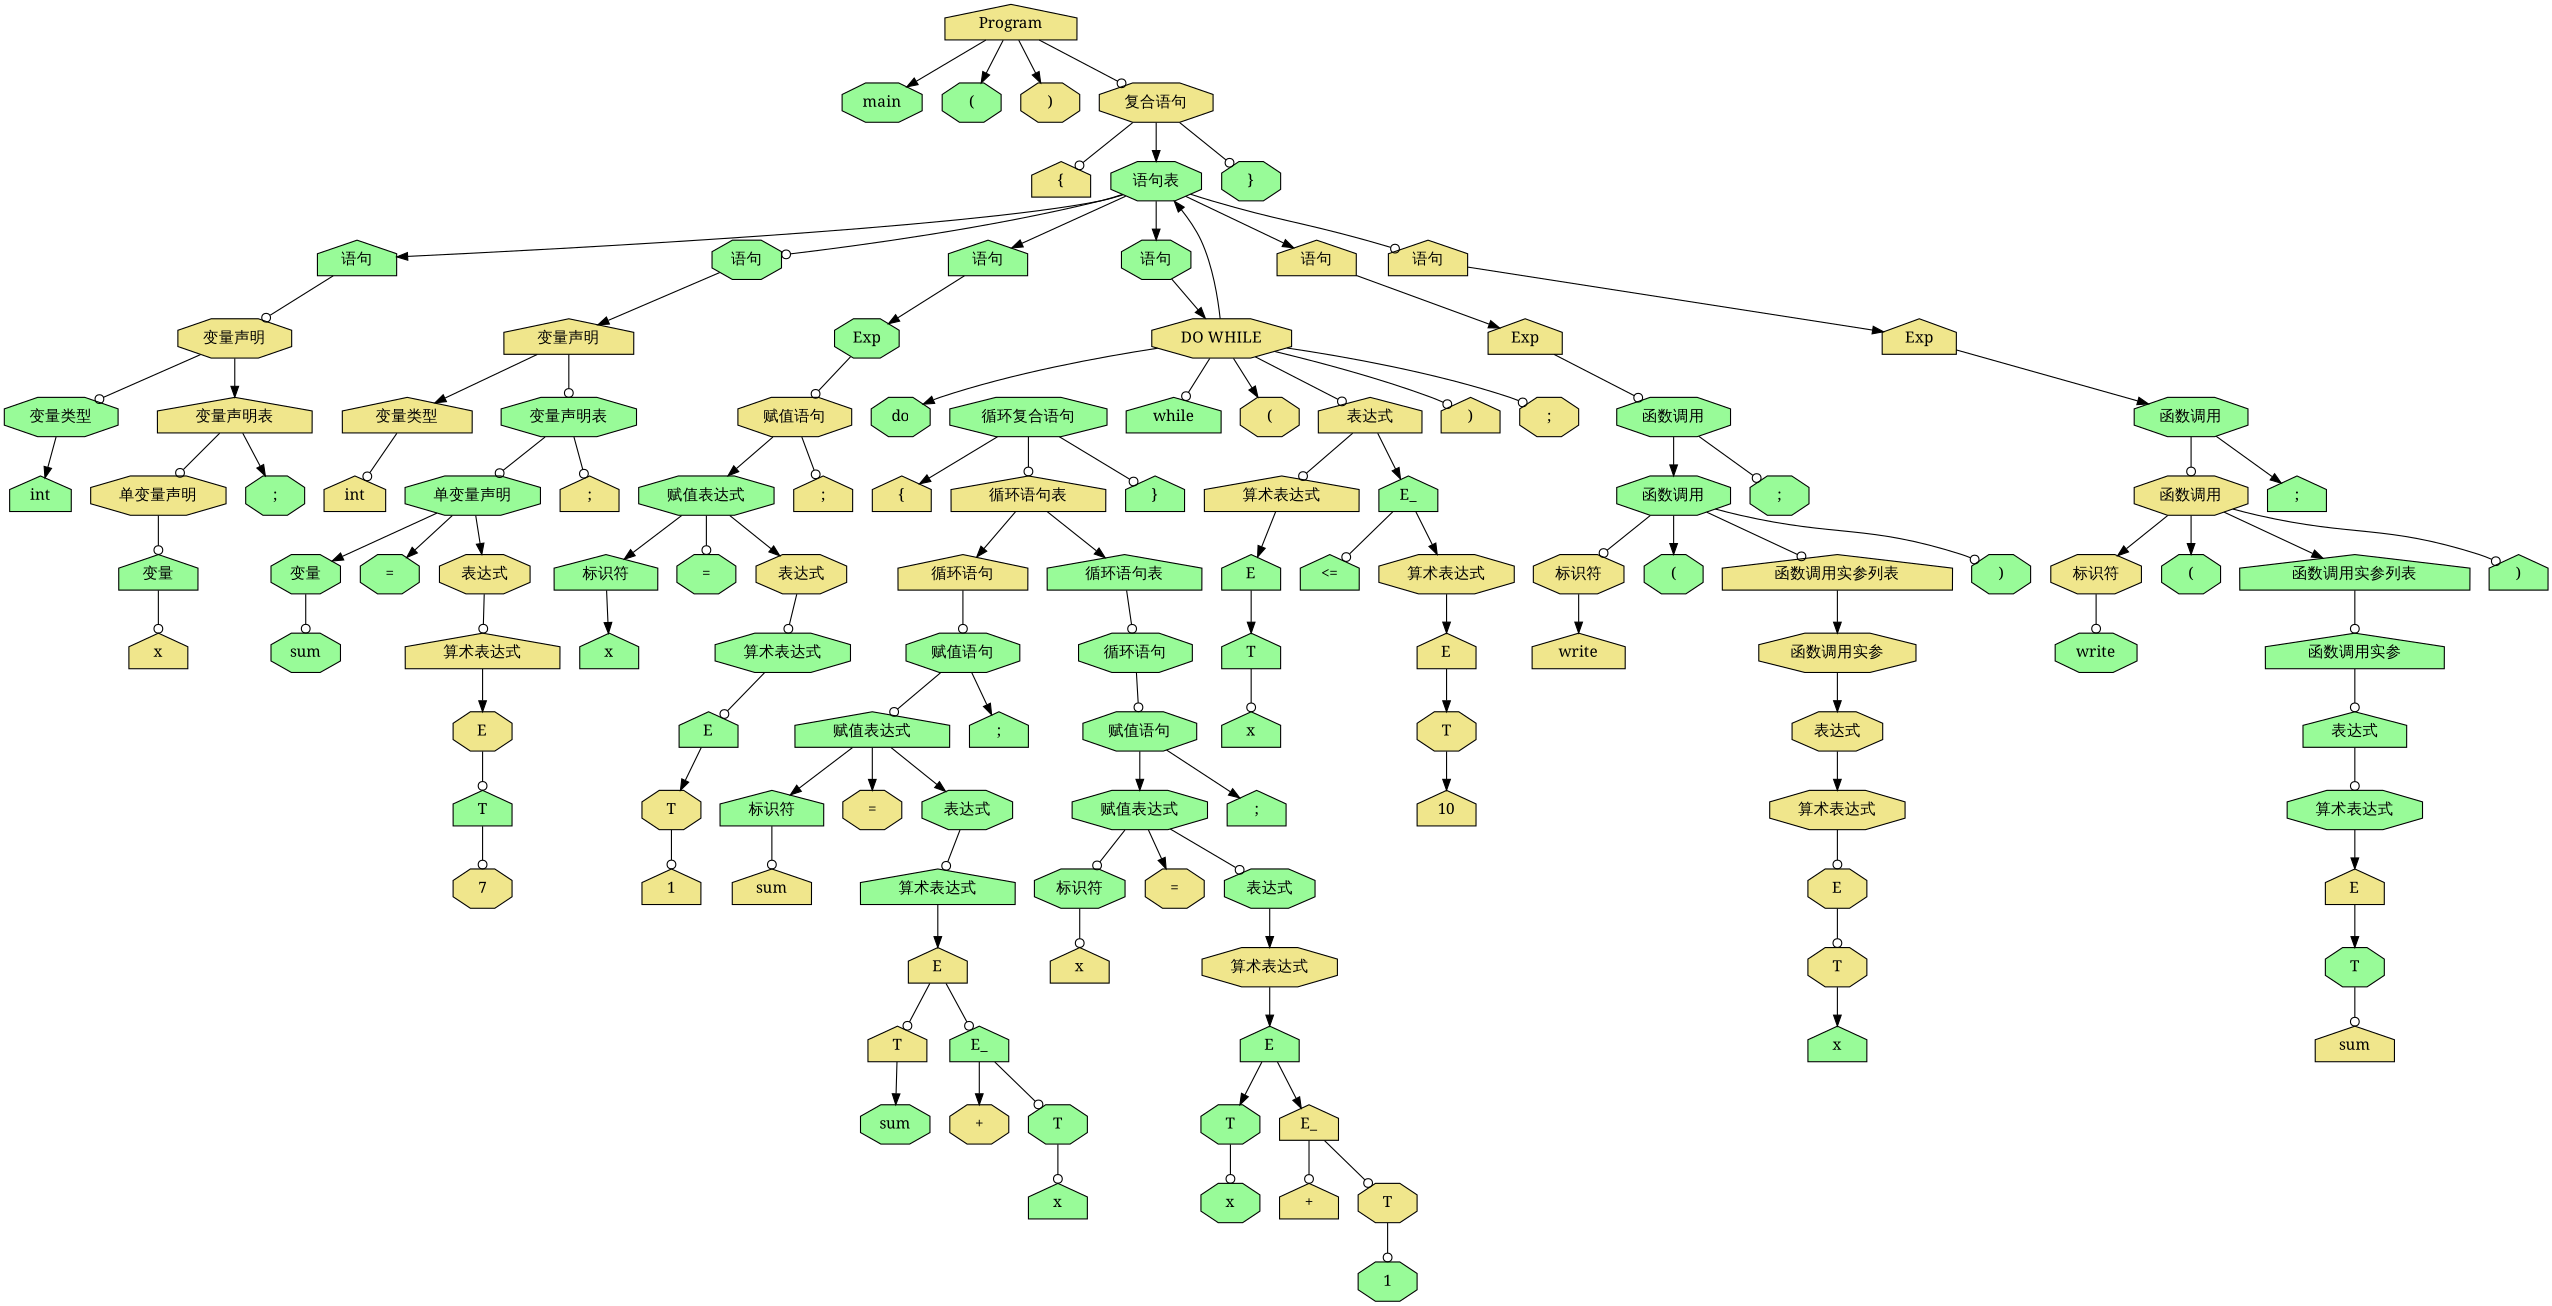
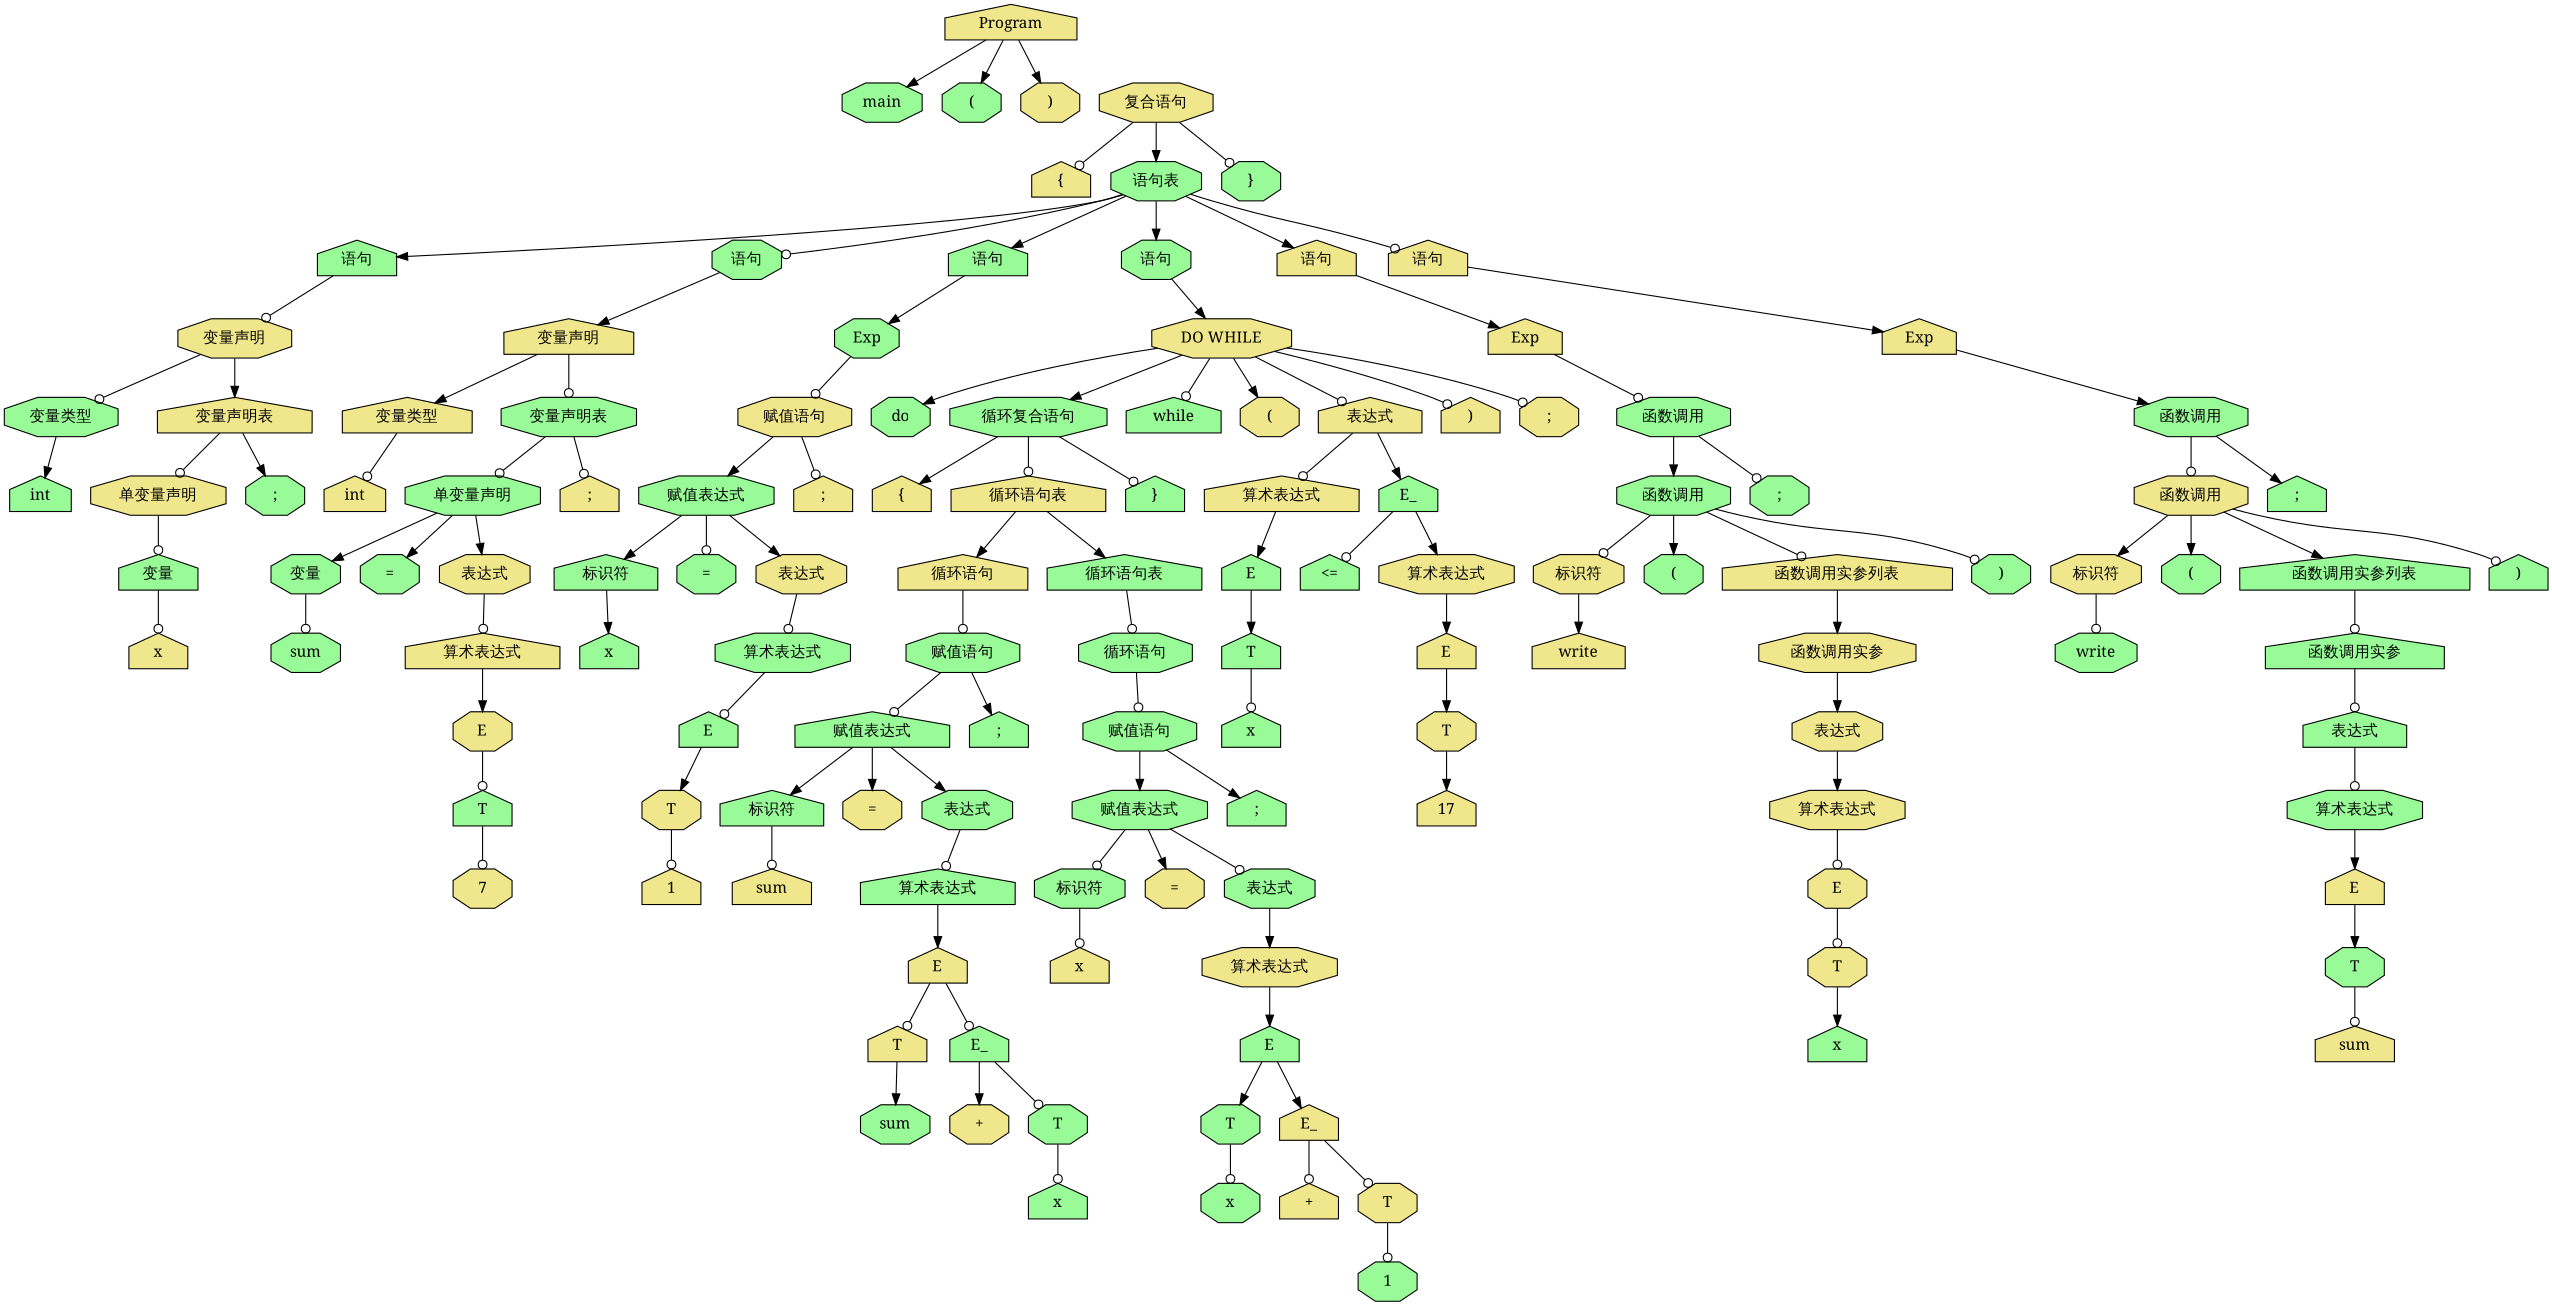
  digraph {
    fontname="Noto Serif"
    node [fillcolor=palegreen fontname="Noto Serif" shape=octagon style=filled]
    edge [arrowhead=normal fontname="Noto Serif"]
    n1 [fillcolor=khaki label=Program shape=house]
    n2 [label=main]
    n3 [label="("]
    n4 [fillcolor=khaki label=")"]
    n5 [fillcolor=khaki label="复合语句"]
    n6 [fillcolor=khaki label="{" shape=house]
    n7 [label="语句表"]
    n8 [label="}"]
    n9 [label="语句" shape=house]
    n10 [label="语句"]
    n11 [label="语句" shape=house]
    n12 [label="语句"]
    n13 [fillcolor=khaki label="语句" shape=house]
    n14 [fillcolor=khaki label="语句" shape=house]
    n15 [fillcolor=khaki label="变量声明"]
    n16 [fillcolor=khaki label="变量声明" shape=house]
    n17 [label=Exp]
    n18 [fillcolor=khaki label="DO WHILE"]
    n19 [fillcolor=khaki label=Exp shape=house]
    n20 [fillcolor=khaki label=Exp shape=house]
    n21 [label="变量类型"]
    n22 [fillcolor=khaki label="变量声明表" shape=house]
    n23 [label=int shape=house]
    n24 [fillcolor=khaki label="单变量声明"]
    n25 [label=";"]
    n26 [label="变量" shape=house]
    n27 [fillcolor=khaki label=x shape=house]
    n28 [fillcolor=khaki label="变量类型" shape=house]
    n29 [label="变量声明表"]
    n30 [fillcolor=khaki label=int shape=house]
    n31 [label="单变量声明"]
    n32 [fillcolor=khaki label=";" shape=house]
    n33 [label="变量"]
    n34 [label="="]
    n35 [fillcolor=khaki label="表达式"]
    n36 [label=sum]
    n37 [fillcolor=khaki label="算术表达式" shape=house]
    n38 [fillcolor=khaki label=E]
    n39 [label=T shape=house]
    n40 [fillcolor=khaki label=7]
    n41 [fillcolor=khaki label="赋值语句"]
    n42 [label="赋值表达式"]
    n43 [fillcolor=khaki label=";" shape=house]
    n44 [label="标识符" shape=house]
    n45 [label="="]
    n46 [fillcolor=khaki label="表达式"]
    n47 [label=x shape=house]
    n48 [label="算术表达式"]
    n49 [label=E shape=house]
    n50 [fillcolor=khaki label=T]
    n51 [fillcolor=khaki label=1 shape=house]
    n52 [label=do]
    n53 [label="循环复合语句"]
    n54 [label=while shape=house]
    n55 [fillcolor=khaki label="("]
    n56 [fillcolor=khaki label="表达式" shape=house]
    n57 [fillcolor=khaki label=")" shape=house]
    n58 [fillcolor=khaki label=";"]
    n59 [fillcolor=khaki label="{" shape=house]
    n60 [fillcolor=khaki label="循环语句表" shape=house]
    n61 [label="}" shape=house]
    n62 [fillcolor=khaki label="算术表达式" shape=house]
    n63 [label=E_ shape=house]
    n64 [fillcolor=khaki label="循环语句" shape=house]
    n65 [label="循环语句表" shape=house]
    n66 [label="赋值语句"]
    n67 [label="循环语句"]
    n68 [label="赋值表达式" shape=house]
    n69 [label=";" shape=house]
    n70 [label="标识符" shape=house]
    n71 [fillcolor=khaki label="="]
    n72 [label="表达式"]
    n73 [fillcolor=khaki label=sum shape=house]
    n74 [label="算术表达式" shape=house]
    n75 [fillcolor=khaki label=E shape=house]
    n76 [fillcolor=khaki label=T shape=house]
    n77 [label=E_ shape=house]
    n78 [label=sum]
    n79 [fillcolor=khaki label="+"]
    n80 [label=T]
    n81 [label=x shape=house]
    n82 [label="赋值语句"]
    n83 [label="赋值表达式"]
    n84 [label=";" shape=house]
    n85 [label="标识符"]
    n86 [fillcolor=khaki label="="]
    n87 [label="表达式"]
    n88 [fillcolor=khaki label=x shape=house]
    n89 [fillcolor=khaki label="算术表达式"]
    n90 [label=E shape=house]
    n91 [label=T]
    n92 [fillcolor=khaki label=E_ shape=house]
    n93 [label=x]
    n94 [fillcolor=khaki label="+" shape=house]
    n95 [fillcolor=khaki label=T]
    n96 [label=1]
    n97 [label=E shape=house]
    n98 [label="<=" shape=house]
    n99 [fillcolor=khaki label="算术表达式"]
    n100 [label=T shape=house]
    n101 [label=x shape=house]
    n102 [fillcolor=khaki label=E shape=house]
    n103 [fillcolor=khaki label=T]
-   n104 [fillcolor=khaki label=10 shape=house]
+   n104 [fillcolor=khaki label=17 shape=house]
    n105 [label="函数调用"]
    n106 [label="函数调用"]
    n107 [label=";"]
    n108 [fillcolor=khaki label="标识符"]
    n109 [label="("]
    n110 [fillcolor=khaki label="函数调用实参列表" shape=house]
    n111 [label=")"]
    n112 [fillcolor=khaki label=write shape=house]
    n113 [fillcolor=khaki label="函数调用实参"]
    n114 [fillcolor=khaki label="表达式"]
    n115 [fillcolor=khaki label="算术表达式"]
    n116 [fillcolor=khaki label=E]
    n117 [fillcolor=khaki label=T]
    n118 [label=x shape=house]
    n119 [label="函数调用"]
    n120 [fillcolor=khaki label="函数调用"]
    n121 [label=";" shape=house]
    n122 [fillcolor=khaki label="标识符"]
    n123 [label="("]
    n124 [label="函数调用实参列表" shape=house]
    n125 [label=")" shape=house]
    n126 [label=write]
    n127 [label="函数调用实参" shape=house]
    n128 [label="表达式" shape=house]
    n129 [label="算术表达式"]
    n130 [fillcolor=khaki label=E shape=house]
    n131 [label=T]
    n132 [fillcolor=khaki label=sum shape=house]
    n1 -> n2
    n1 -> n3
    n1 -> n4
-   n1 -> n5 [arrowhead=odot]
    n5 -> n6 [arrowhead=odot]
    n5 -> n7
    n5 -> n8 [arrowhead=odot]
    n7 -> n9
    n7 -> n10 [arrowhead=odot]
    n7 -> n11
    n7 -> n12
    n7 -> n13
    n7 -> n14 [arrowhead=odot]
    n9 -> n15 [arrowhead=odot]
    n10 -> n16
    n11 -> n17
    n12 -> n18
    n13 -> n19
    n14 -> n20
    n15 -> n21 [arrowhead=odot]
    n15 -> n22
    n16 -> n28
    n16 -> n29 [arrowhead=odot]
    n17 -> n41 [arrowhead=odot]
    n18 -> n52
-   n18 -> n7
+   n18 -> n53
    n18 -> n54 [arrowhead=odot]
    n18 -> n55
    n18 -> n56 [arrowhead=odot]
    n18 -> n57 [arrowhead=odot]
    n18 -> n58 [arrowhead=odot]
    n19 -> n105 [arrowhead=odot]
    n20 -> n119
    n21 -> n23
    n22 -> n24 [arrowhead=odot]
    n22 -> n25
    n24 -> n26 [arrowhead=odot]
    n26 -> n27 [arrowhead=odot]
    n28 -> n30 [arrowhead=odot]
    n29 -> n31 [arrowhead=odot]
    n29 -> n32 [arrowhead=odot]
    n31 -> n33
    n31 -> n34
    n31 -> n35
    n33 -> n36 [arrowhead=odot]
    n35 -> n37 [arrowhead=odot]
    n37 -> n38
    n38 -> n39 [arrowhead=odot]
    n39 -> n40 [arrowhead=odot]
    n41 -> n42
    n41 -> n43 [arrowhead=odot]
    n42 -> n44
    n42 -> n45 [arrowhead=odot]
    n42 -> n46
    n44 -> n47
    n46 -> n48 [arrowhead=odot]
    n48 -> n49 [arrowhead=odot]
    n49 -> n50
    n50 -> n51 [arrowhead=odot]
    n53 -> n59
    n53 -> n60 [arrowhead=odot]
    n53 -> n61 [arrowhead=odot]
    n56 -> n62 [arrowhead=odot]
    n56 -> n63
    n60 -> n64
    n60 -> n65
    n62 -> n97
    n63 -> n98 [arrowhead=odot]
    n63 -> n99
    n64 -> n66 [arrowhead=odot]
    n65 -> n67 [arrowhead=odot]
    n66 -> n68 [arrowhead=odot]
    n66 -> n69
    n67 -> n82 [arrowhead=odot]
    n68 -> n70
    n68 -> n71
    n68 -> n72
    n70 -> n73 [arrowhead=odot]
    n72 -> n74 [arrowhead=odot]
    n74 -> n75
    n75 -> n76 [arrowhead=odot]
    n75 -> n77 [arrowhead=odot]
    n76 -> n78
    n77 -> n79
    n77 -> n80 [arrowhead=odot]
    n80 -> n81 [arrowhead=odot]
    n82 -> n83
    n82 -> n84
    n83 -> n85 [arrowhead=odot]
    n83 -> n86
    n83 -> n87 [arrowhead=odot]
    n85 -> n88 [arrowhead=odot]
    n87 -> n89
    n89 -> n90
    n90 -> n91
    n90 -> n92
    n91 -> n93 [arrowhead=odot]
    n92 -> n94 [arrowhead=odot]
    n92 -> n95 [arrowhead=odot]
    n95 -> n96 [arrowhead=odot]
    n97 -> n100
    n99 -> n102
    n100 -> n101 [arrowhead=odot]
    n102 -> n103
    n103 -> n104
    n105 -> n106
    n105 -> n107 [arrowhead=odot]
    n106 -> n108 [arrowhead=odot]
    n106 -> n109
    n106 -> n110 [arrowhead=odot]
    n106 -> n111 [arrowhead=odot]
    n108 -> n112
    n110 -> n113
    n113 -> n114
    n114 -> n115
    n115 -> n116 [arrowhead=odot]
    n116 -> n117 [arrowhead=odot]
    n117 -> n118
    n119 -> n120 [arrowhead=odot]
    n119 -> n121
    n120 -> n122
    n120 -> n123
    n120 -> n124
    n120 -> n125 [arrowhead=odot]
    n122 -> n126 [arrowhead=odot]
    n124 -> n127 [arrowhead=odot]
    n127 -> n128 [arrowhead=odot]
    n128 -> n129 [arrowhead=odot]
    n129 -> n130
    n130 -> n131
    n131 -> n132 [arrowhead=odot]
  }
